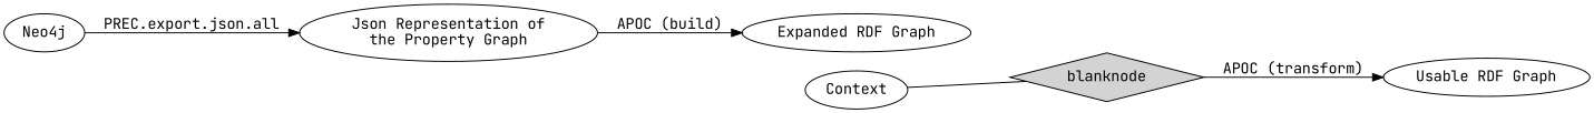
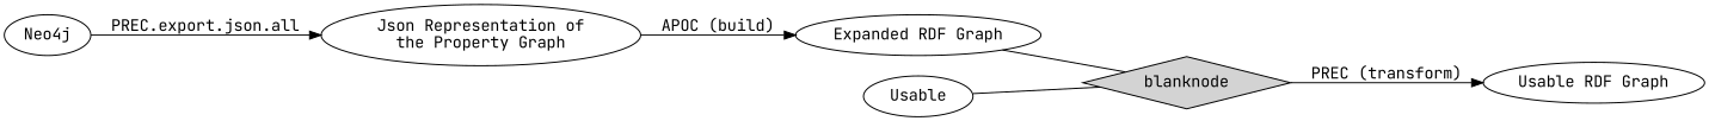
  digraph {
    fontname="JetBrains Mono"
    rankdir=LR
    node [fontname="JetBrains Mono"]
    edge [fontname="JetBrains Mono"]
    Neo4j
    "Json Representation of\nthe Property Graph"
    "Expanded RDF Graph"
    blanknode [height=.0 shape=diamond style=filled width=.0]
    "Usable RDF Graph"
-   Context
+   Context [label=Usable]
    Neo4j -> "Json Representation of\nthe Property Graph" [label="PREC.export.json.all"]
    "Json Representation of\nthe Property Graph" -> "Expanded RDF Graph" [label="APOC (build)"]
-   blanknode -> "Usable RDF Graph" [label="APOC (transform)"]
+   "Expanded RDF Graph" -> blanknode [dir=none]
+   blanknode -> "Usable RDF Graph" [label="PREC (transform)"]
    Context -> blanknode [dir=none]
  }
